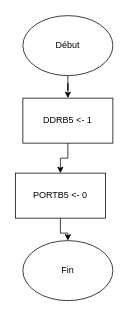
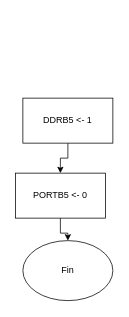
  <mxCell id="0" />
  <mxCell id="1" parent="0" />
- <mxCell id="2" value="" style="edgeStyle=orthogonalEdgeStyle;rounded=0;orthogonalLoop=1;jettySize=auto;html=1;" parent="1" source="3" target="5" edge="1"><mxGeometry relative="1" as="geometry" /></mxCell>
- <mxCell id="3" value="Début&lt;br&gt;" style="ellipse;whiteSpace=wrap;html=1;" parent="1" vertex="1"><mxGeometry x="30" y="20" width="120" height="80" as="geometry" /></mxCell>
  <mxCell id="4" value="" style="edgeStyle=orthogonalEdgeStyle;rounded=0;orthogonalLoop=1;jettySize=auto;html=1;" parent="1" source="5" target="7" edge="1"><mxGeometry relative="1" as="geometry" /></mxCell>
  <mxCell id="5" value="DDRB5 &amp;lt;- 1" style="whiteSpace=wrap;html=1;" parent="1" vertex="1"><mxGeometry x="30" y="130" width="120" height="60" as="geometry" /></mxCell>
  <mxCell id="6" value="" style="edgeStyle=orthogonalEdgeStyle;rounded=0;orthogonalLoop=1;jettySize=auto;html=1;" parent="1" source="7" target="8" edge="1"><mxGeometry relative="1" as="geometry" /></mxCell>
  <mxCell id="7" value="PORTB5 &amp;lt;- 0" style="whiteSpace=wrap;html=1;" parent="1" vertex="1"><mxGeometry x="20" y="230" width="120" height="60" as="geometry" /></mxCell>
  <mxCell id="8" value="Fin" style="ellipse;whiteSpace=wrap;html=1;" parent="1" vertex="1"><mxGeometry x="30" y="320" width="120" height="80" as="geometry" /></mxCell>
